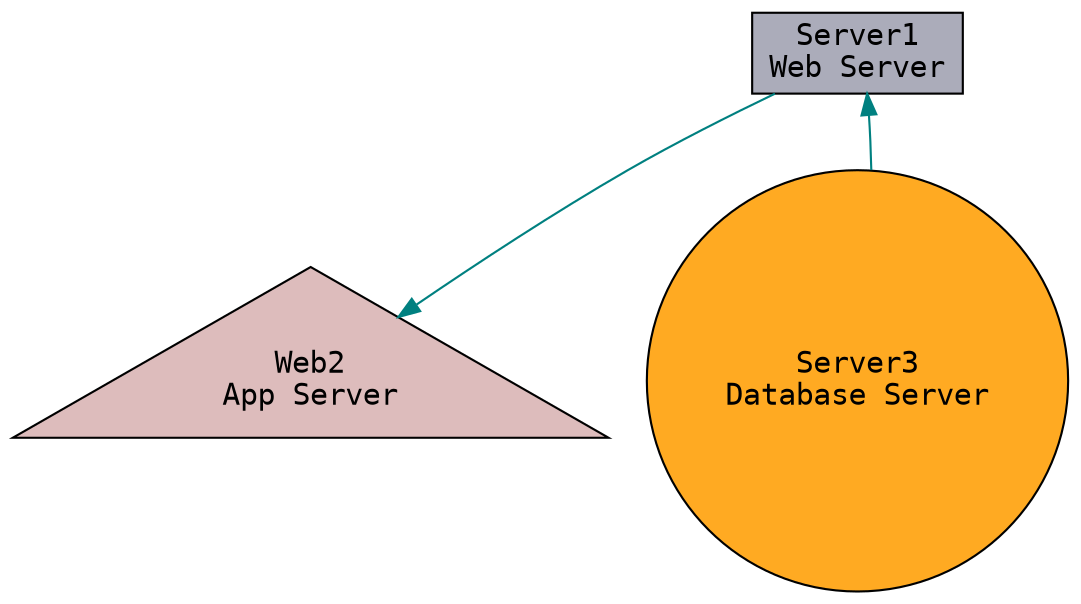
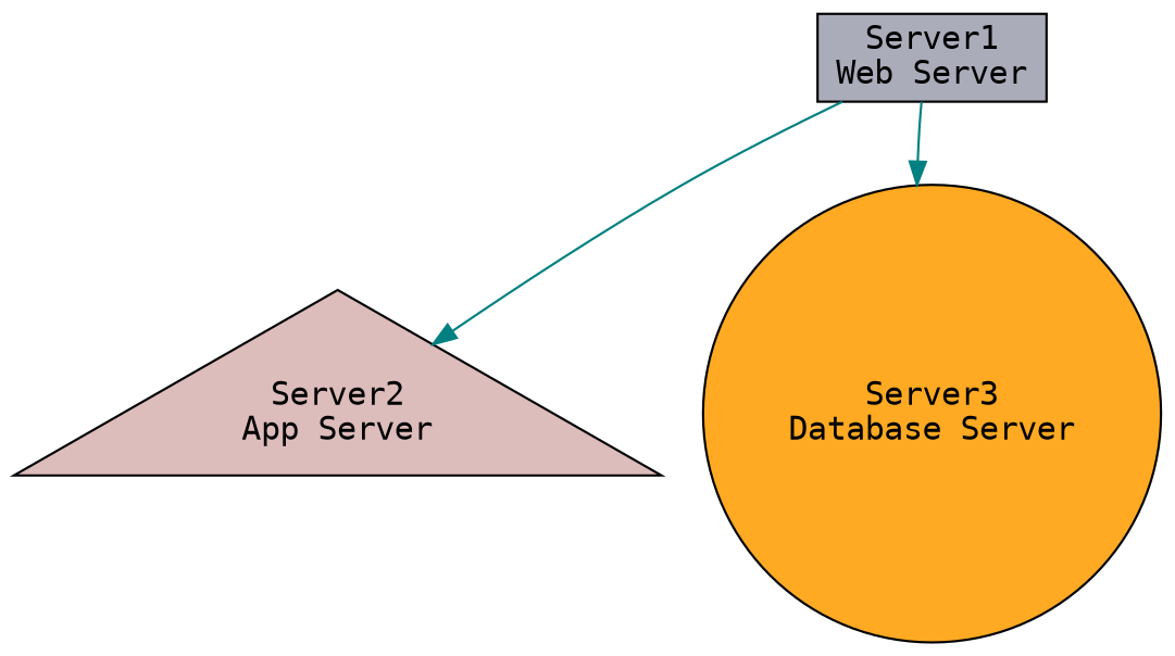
  digraph {
    fontname="DejaVu Sans Mono"
    node [fontname="DejaVu Sans Mono" style=filled]
    edge [color=teal fontname="DejaVu Sans Mono"]
    n1 [fillcolor="#ABACBA" label="Server1\nWeb Server" shape=box]
-   n2 [fillcolor="#DDBCBC" label="Web2\nApp Server" shape=triangle]
+   n2 [fillcolor="#DDBCBC" label="Server2\nApp Server" shape=triangle]
    n3 [fillcolor="#FFAA22" label="Server3\nDatabase Server" shape=circle]
    n1 -> n2
-   n3 -> n1
+   n1 -> n3
  }
